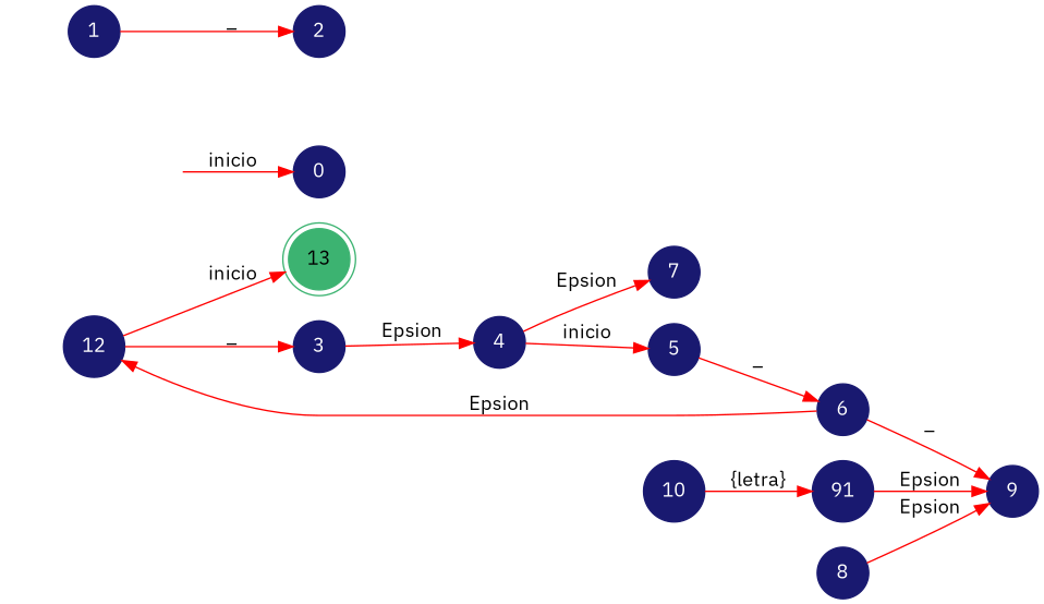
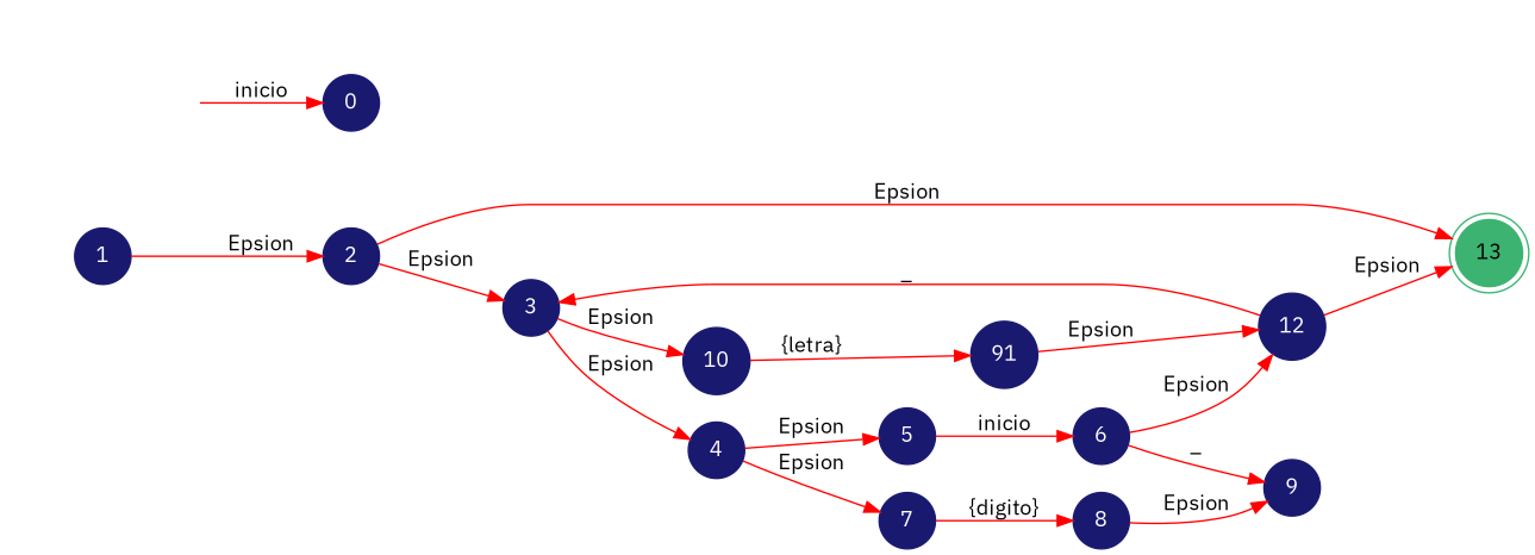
  digraph {
    fontname="IBM Plex Sans"
    rankdir=LR
    node [color=midnightblue fontname="IBM Plex Sans" shape=circle style=filled fontcolor=white]
    edge [color=red fontname="IBM Plex Sans"]
    13 [color=mediumseagreen shape=doublecircle fontcolor=""]
    secret_node [style=invis]
    0
    1
    2
    3
    10
    4
    n9 [label=91]
    7
    5
    12
    8
    6
    9
    secret_node -> 0 [label=inicio]
-   1 -> 2 [label=_]
+   1 -> 2 [label=Epsion]
+   2 -> 13 [label=Epsion]
+   2 -> 3 [label=Epsion]
+   3 -> 10 [label=Epsion]
    3 -> 4 [label=Epsion]
    10 -> n9 [label="{letra}"]
    4 -> 7 [label=Epsion]
-   4 -> 5 [label=inicio]
-   n9 -> 9 [label=Epsion]
-   5 -> 6 [label=_]
-   12 -> 13 [label=inicio]
+   4 -> 5 [label=Epsion]
+   n9 -> 12 [label=Epsion]
+   7 -> 8 [label="{digito}"]
+   5 -> 6 [label=inicio]
+   12 -> 13 [label=Epsion]
    12 -> 3 [label=_]
    8 -> 9 [label=Epsion]
    6 -> 12 [label=Epsion]
    6 -> 9 [label=_]
  }
